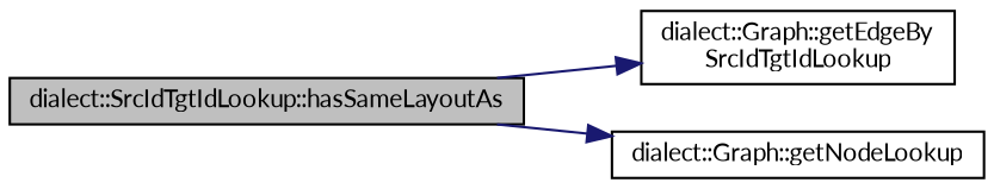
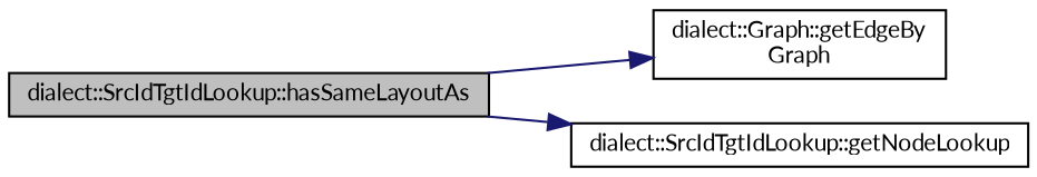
  digraph {
    fontname=Lato
    rankdir=LR
    node [color=black fillcolor=white fontname=Lato fontsize=10 shape=record style=filled]
    edge [color=midnightblue fontname=Lato fontsize=10 labelfontname=Helvetica labelfontsize=10 style=solid]
    n1 [fillcolor=grey75 fontcolor=black height=0.2 label="dialect::SrcIdTgtIdLookup::hasSameLayoutAs" width=0.4]
-   n2 [height=0.2 label="dialect::Graph::getEdgeBy\lSrcIdTgtIdLookup" width=0.4]
-   n3 [height=0.2 label="dialect::Graph::getNodeLookup" width=0.4]
+   n2 [height=0.2 label="dialect::Graph::getEdgeBy\lGraph" width=0.4]
+   n3 [height=0.2 label="dialect::SrcIdTgtIdLookup::getNodeLookup" width=0.4]
    n1 -> n2
    n1 -> n3
  }
